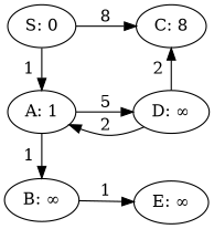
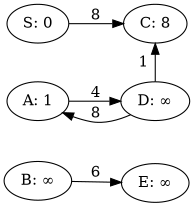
  digraph {
    rankdir=LR
    n1 [label="S: 0"]
    n2 [label="A: 1"]
    n3 [label="B: ∞"]
    n4 [label="C: 8"]
    n5 [label="D: ∞"]
    n6 [label="E: ∞"]
    subgraph sub_1 {
      rank=same
      n1
      n2
      n3
    }
    subgraph sub_2 {
      rank=same
      n4
      n5
      n6
    }
-   n1 -> n2 [label=1]
    n1 -> n4 [label=8]
-   n2 -> n3 [label=1]
-   n2 -> n5 [label=5]
-   n3 -> n6 [label=1]
-   n5 -> n2 [constraint=false label=2]
-   n5 -> n4 [constraint=false label=2]
+   n2 -> n5 [label=4]
+   n3 -> n6 [label=6]
+   n5 -> n2 [constraint=false label=8]
+   n5 -> n4 [constraint=false label=1]
  }
